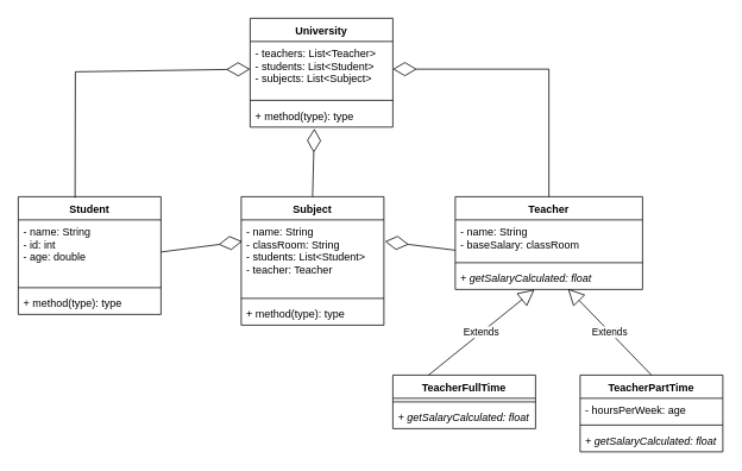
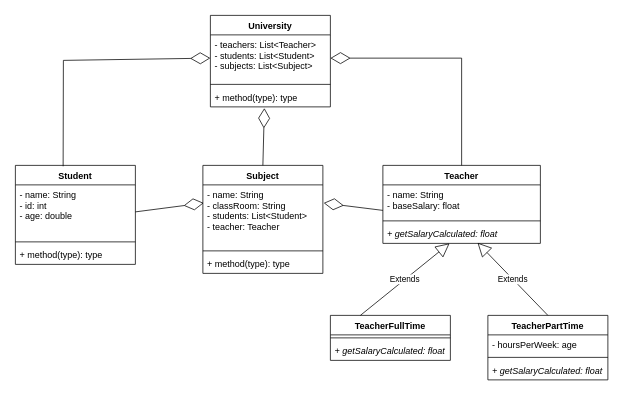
  <mxCell id="0" />
  <mxCell id="1" parent="0" />
  <mxCell id="2" value="University" style="swimlane;fontStyle=1;align=center;verticalAlign=top;childLayout=stackLayout;horizontal=1;startSize=26;horizontalStack=0;resizeParent=1;resizeParentMax=0;resizeLast=0;collapsible=1;marginBottom=0;" vertex="1" parent="1"><mxGeometry x="280" y="20" width="160" height="122" as="geometry" /></mxCell>
  <mxCell id="3" value="- teachers: List&lt;Teacher&gt;&#10;- students: List&lt;Student&gt;&#10;- subjects: List&lt;Subject&gt;" style="text;strokeColor=none;fillColor=none;align=left;verticalAlign=top;spacingLeft=4;spacingRight=4;overflow=hidden;rotatable=0;points=[[0,0.5],[1,0.5]];portConstraint=eastwest;" vertex="1" parent="2"><mxGeometry y="26" width="160" height="62" as="geometry" /></mxCell>
  <mxCell id="4" value="" style="line;strokeWidth=1;fillColor=none;align=left;verticalAlign=middle;spacingTop=-1;spacingLeft=3;spacingRight=3;rotatable=0;labelPosition=right;points=[];portConstraint=eastwest;" vertex="1" parent="2"><mxGeometry y="88" width="160" height="8" as="geometry" /></mxCell>
  <mxCell id="5" value="+ method(type): type" style="text;strokeColor=none;fillColor=none;align=left;verticalAlign=top;spacingLeft=4;spacingRight=4;overflow=hidden;rotatable=0;points=[[0,0.5],[1,0.5]];portConstraint=eastwest;" vertex="1" parent="2"><mxGeometry y="96" width="160" height="26" as="geometry" /></mxCell>
  <mxCell id="6" value="Subject" style="swimlane;fontStyle=1;align=center;verticalAlign=top;childLayout=stackLayout;horizontal=1;startSize=26;horizontalStack=0;resizeParent=1;resizeParentMax=0;resizeLast=0;collapsible=1;marginBottom=0;" vertex="1" parent="1"><mxGeometry x="270" y="220" width="160" height="144" as="geometry" /></mxCell>
  <mxCell id="7" value="- name: String&#10;- classRoom: String&#10;- students: List&lt;Student&gt;&#10;- teacher: Teacher" style="text;strokeColor=none;fillColor=none;align=left;verticalAlign=top;spacingLeft=4;spacingRight=4;overflow=hidden;rotatable=0;points=[[0,0.5],[1,0.5]];portConstraint=eastwest;" vertex="1" parent="6"><mxGeometry y="26" width="160" height="84" as="geometry" /></mxCell>
  <mxCell id="8" value="" style="line;strokeWidth=1;fillColor=none;align=left;verticalAlign=middle;spacingTop=-1;spacingLeft=3;spacingRight=3;rotatable=0;labelPosition=right;points=[];portConstraint=eastwest;" vertex="1" parent="6"><mxGeometry y="110" width="160" height="8" as="geometry" /></mxCell>
  <mxCell id="9" value="+ method(type): type" style="text;strokeColor=none;fillColor=none;align=left;verticalAlign=top;spacingLeft=4;spacingRight=4;overflow=hidden;rotatable=0;points=[[0,0.5],[1,0.5]];portConstraint=eastwest;" vertex="1" parent="6"><mxGeometry y="118" width="160" height="26" as="geometry" /></mxCell>
  <mxCell id="10" value="Teacher" style="swimlane;fontStyle=1;align=center;verticalAlign=top;childLayout=stackLayout;horizontal=1;startSize=26;horizontalStack=0;resizeParent=1;resizeParentMax=0;resizeLast=0;collapsible=1;marginBottom=0;" vertex="1" parent="1"><mxGeometry x="510" y="220" width="210" height="104" as="geometry" /></mxCell>
- <mxCell id="11" value="- name: String&#10;- baseSalary: classRoom" style="text;strokeColor=none;fillColor=none;align=left;verticalAlign=top;spacingLeft=4;spacingRight=4;overflow=hidden;rotatable=0;points=[[0,0.5],[1,0.5]];portConstraint=eastwest;" vertex="1" parent="10"><mxGeometry y="26" width="210" height="44" as="geometry" /></mxCell>
+ <mxCell id="11" value="- name: String&#10;- baseSalary: float" style="text;strokeColor=none;fillColor=none;align=left;verticalAlign=top;spacingLeft=4;spacingRight=4;overflow=hidden;rotatable=0;points=[[0,0.5],[1,0.5]];portConstraint=eastwest;" vertex="1" parent="10"><mxGeometry y="26" width="210" height="44" as="geometry" /></mxCell>
  <mxCell id="12" value="" style="line;strokeWidth=1;fillColor=none;align=left;verticalAlign=middle;spacingTop=-1;spacingLeft=3;spacingRight=3;rotatable=0;labelPosition=right;points=[];portConstraint=eastwest;" vertex="1" parent="10"><mxGeometry y="70" width="210" height="8" as="geometry" /></mxCell>
  <mxCell id="13" value="+ getSalaryCalculated: float" style="text;strokeColor=none;fillColor=none;align=left;verticalAlign=top;spacingLeft=4;spacingRight=4;overflow=hidden;rotatable=0;points=[[0,0.5],[1,0.5]];portConstraint=eastwest;fontStyle=2" vertex="1" parent="10"><mxGeometry y="78" width="210" height="26" as="geometry" /></mxCell>
  <mxCell id="14" value="Student" style="swimlane;fontStyle=1;align=center;verticalAlign=top;childLayout=stackLayout;horizontal=1;startSize=26;horizontalStack=0;resizeParent=1;resizeParentMax=0;resizeLast=0;collapsible=1;marginBottom=0;" vertex="1" parent="1"><mxGeometry x="20" y="220" width="160" height="132" as="geometry" /></mxCell>
  <mxCell id="15" value="- name: String&#10;- id: int&#10;- age: double" style="text;strokeColor=none;fillColor=none;align=left;verticalAlign=top;spacingLeft=4;spacingRight=4;overflow=hidden;rotatable=0;points=[[0,0.5],[1,0.5]];portConstraint=eastwest;" vertex="1" parent="14"><mxGeometry y="26" width="160" height="72" as="geometry" /></mxCell>
  <mxCell id="16" value="" style="line;strokeWidth=1;fillColor=none;align=left;verticalAlign=middle;spacingTop=-1;spacingLeft=3;spacingRight=3;rotatable=0;labelPosition=right;points=[];portConstraint=eastwest;" vertex="1" parent="14"><mxGeometry y="98" width="160" height="8" as="geometry" /></mxCell>
  <mxCell id="17" value="+ method(type): type" style="text;strokeColor=none;fillColor=none;align=left;verticalAlign=top;spacingLeft=4;spacingRight=4;overflow=hidden;rotatable=0;points=[[0,0.5],[1,0.5]];portConstraint=eastwest;" vertex="1" parent="14"><mxGeometry y="106" width="160" height="26" as="geometry" /></mxCell>
  <mxCell id="18" value="" style="endArrow=diamondThin;endFill=0;endSize=24;html=1;rounded=0;entryX=0.45;entryY=1.064;entryDx=0;entryDy=0;exitX=0.5;exitY=0;exitDx=0;exitDy=0;entryPerimeter=0;" edge="1" parent="1" source="6" target="5"><mxGeometry width="160" relative="1" as="geometry"><mxPoint x="300" y="250" as="sourcePoint" /><mxPoint x="460" y="250" as="targetPoint" /><Array as="points" /></mxGeometry></mxCell>
  <mxCell id="19" value="" style="endArrow=diamondThin;endFill=0;endSize=24;html=1;rounded=0;exitX=0.398;exitY=0.009;exitDx=0;exitDy=0;entryX=0;entryY=0.5;entryDx=0;entryDy=0;exitPerimeter=0;" edge="1" parent="1" source="14" target="3"><mxGeometry width="160" relative="1" as="geometry"><mxPoint x="300" y="250" as="sourcePoint" /><mxPoint x="150" y="250" as="targetPoint" /><Array as="points"><mxPoint x="84" y="80" /></Array></mxGeometry></mxCell>
  <mxCell id="20" value="" style="endArrow=diamondThin;endFill=0;endSize=24;html=1;rounded=0;exitX=0.5;exitY=0;exitDx=0;exitDy=0;entryX=1;entryY=0.5;entryDx=0;entryDy=0;" edge="1" parent="1" source="10" target="3"><mxGeometry width="160" relative="1" as="geometry"><mxPoint x="300" y="250" as="sourcePoint" /><mxPoint x="460" y="250" as="targetPoint" /><Array as="points"><mxPoint x="615" y="77" /></Array></mxGeometry></mxCell>
  <mxCell id="21" value="" style="endArrow=diamondThin;endFill=0;endSize=24;html=1;rounded=0;entryX=0.007;entryY=0.288;entryDx=0;entryDy=0;exitX=1;exitY=0.5;exitDx=0;exitDy=0;entryPerimeter=0;" edge="1" parent="1" source="15" target="7"><mxGeometry width="160" relative="1" as="geometry"><mxPoint x="300" y="250" as="sourcePoint" /><mxPoint x="460" y="250" as="targetPoint" /><Array as="points" /></mxGeometry></mxCell>
  <mxCell id="22" value="TeacherFullTime" style="swimlane;fontStyle=1;align=center;verticalAlign=top;childLayout=stackLayout;horizontal=1;startSize=26;horizontalStack=0;resizeParent=1;resizeParentMax=0;resizeLast=0;collapsible=1;marginBottom=0;" vertex="1" parent="1"><mxGeometry x="440" y="420" width="160" height="60" as="geometry" /></mxCell>
  <mxCell id="23" value="" style="line;strokeWidth=1;fillColor=none;align=left;verticalAlign=middle;spacingTop=-1;spacingLeft=3;spacingRight=3;rotatable=0;labelPosition=right;points=[];portConstraint=eastwest;" vertex="1" parent="22"><mxGeometry y="26" width="160" height="8" as="geometry" /></mxCell>
  <mxCell id="24" value="+ getSalaryCalculated: float" style="text;strokeColor=none;fillColor=none;align=left;verticalAlign=top;spacingLeft=4;spacingRight=4;overflow=hidden;rotatable=0;points=[[0,0.5],[1,0.5]];portConstraint=eastwest;fontStyle=2" vertex="1" parent="22"><mxGeometry y="34" width="160" height="26" as="geometry" /></mxCell>
  <mxCell id="25" value="TeacherPartTime&#10;" style="swimlane;fontStyle=1;align=center;verticalAlign=top;childLayout=stackLayout;horizontal=1;startSize=26;horizontalStack=0;resizeParent=1;resizeParentMax=0;resizeLast=0;collapsible=1;marginBottom=0;" vertex="1" parent="1"><mxGeometry x="650" y="420" width="160" height="86" as="geometry" /></mxCell>
  <mxCell id="26" value="- hoursPerWeek: age" style="text;strokeColor=none;fillColor=none;align=left;verticalAlign=top;spacingLeft=4;spacingRight=4;overflow=hidden;rotatable=0;points=[[0,0.5],[1,0.5]];portConstraint=eastwest;" vertex="1" parent="25"><mxGeometry y="26" width="160" height="26" as="geometry" /></mxCell>
  <mxCell id="27" value="" style="line;strokeWidth=1;fillColor=none;align=left;verticalAlign=middle;spacingTop=-1;spacingLeft=3;spacingRight=3;rotatable=0;labelPosition=right;points=[];portConstraint=eastwest;" vertex="1" parent="25"><mxGeometry y="52" width="160" height="8" as="geometry" /></mxCell>
  <mxCell id="28" value="+ getSalaryCalculated: float" style="text;strokeColor=none;fillColor=none;align=left;verticalAlign=top;spacingLeft=4;spacingRight=4;overflow=hidden;rotatable=0;points=[[0,0.5],[1,0.5]];portConstraint=eastwest;fontStyle=2" vertex="1" parent="25"><mxGeometry y="60" width="160" height="26" as="geometry" /></mxCell>
  <mxCell id="29" value="Extends" style="endArrow=block;endSize=16;endFill=0;html=1;rounded=0;exitX=0.25;exitY=0;exitDx=0;exitDy=0;" edge="1" parent="1" source="22" target="13"><mxGeometry width="160" relative="1" as="geometry"><mxPoint x="340" y="360" as="sourcePoint" /><mxPoint x="500" y="360" as="targetPoint" /></mxGeometry></mxCell>
  <mxCell id="30" value="Extends" style="endArrow=block;endSize=16;endFill=0;html=1;rounded=0;exitX=0.5;exitY=0;exitDx=0;exitDy=0;entryX=0.601;entryY=0.968;entryDx=0;entryDy=0;entryPerimeter=0;" edge="1" parent="1" source="25" target="13"><mxGeometry width="160" relative="1" as="geometry"><mxPoint x="340" y="360" as="sourcePoint" /><mxPoint x="500" y="360" as="targetPoint" /></mxGeometry></mxCell>
  <mxCell id="31" value="" style="endArrow=diamondThin;endFill=0;endSize=24;html=1;rounded=0;entryX=1.007;entryY=0.288;entryDx=0;entryDy=0;entryPerimeter=0;" edge="1" parent="1" target="7"><mxGeometry width="160" relative="1" as="geometry"><mxPoint x="510" y="280" as="sourcePoint" /><mxPoint x="500" y="360" as="targetPoint" /></mxGeometry></mxCell>
